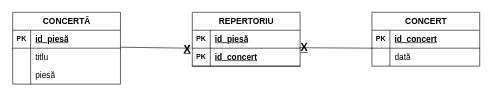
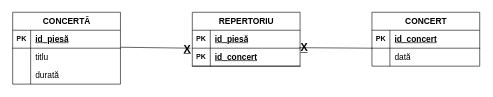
  <mxCell id="0" />
  <mxCell id="1" parent="0" />
  <mxCell id="2" value="&lt;font face=&quot;Helvetica&quot; style=&quot;font-size: 14px;&quot;&gt;CONCERT&lt;span style=&quot;text-align: start; text-wrap: wrap;&quot;&gt;Ă&lt;/span&gt;&lt;/font&gt;" style="shape=table;startSize=30;container=1;collapsible=1;childLayout=tableLayout;fixedRows=1;rowLines=0;fontStyle=1;align=center;resizeLast=1;html=1;" vertex="1" parent="1"><mxGeometry x="20" y="20" width="180" height="120" as="geometry" /></mxCell>
  <mxCell id="3" value="" style="shape=tableRow;horizontal=0;startSize=0;swimlaneHead=0;swimlaneBody=0;fillColor=none;collapsible=0;dropTarget=0;points=[[0,0.5],[1,0.5]];portConstraint=eastwest;top=0;left=0;right=0;bottom=1;" vertex="1" parent="2"><mxGeometry y="30" width="180" height="30" as="geometry" /></mxCell>
  <mxCell id="4" value="PK" style="shape=partialRectangle;connectable=0;fillColor=none;top=0;left=0;bottom=0;right=0;fontStyle=1;overflow=hidden;whiteSpace=wrap;html=1;" vertex="1" parent="3"><mxGeometry width="30" height="30" as="geometry"><mxRectangle width="30" height="30" as="alternateBounds" /></mxGeometry></mxCell>
  <mxCell id="5" value="&lt;font face=&quot;Helvetica&quot; style=&quot;font-size: 14px;&quot;&gt;id_piesă&lt;/font&gt;" style="shape=partialRectangle;connectable=0;fillColor=none;top=0;left=0;bottom=0;right=0;align=left;spacingLeft=6;fontStyle=5;overflow=hidden;whiteSpace=wrap;html=1;" vertex="1" parent="3"><mxGeometry x="30" width="150" height="30" as="geometry"><mxRectangle width="150" height="30" as="alternateBounds" /></mxGeometry></mxCell>
  <mxCell id="6" value="" style="shape=tableRow;horizontal=0;startSize=0;swimlaneHead=0;swimlaneBody=0;fillColor=none;collapsible=0;dropTarget=0;points=[[0,0.5],[1,0.5]];portConstraint=eastwest;top=0;left=0;right=0;bottom=0;" vertex="1" parent="2"><mxGeometry y="60" width="180" height="30" as="geometry" /></mxCell>
  <mxCell id="7" value="" style="shape=partialRectangle;connectable=0;fillColor=none;top=0;left=0;bottom=0;right=0;editable=1;overflow=hidden;whiteSpace=wrap;html=1;" vertex="1" parent="6"><mxGeometry width="30" height="30" as="geometry"><mxRectangle width="30" height="30" as="alternateBounds" /></mxGeometry></mxCell>
  <mxCell id="8" value="&lt;font face=&quot;Helvetica&quot; style=&quot;font-size: 14px;&quot;&gt;titlu&lt;/font&gt;" style="shape=partialRectangle;connectable=0;fillColor=none;top=0;left=0;bottom=0;right=0;align=left;spacingLeft=6;overflow=hidden;whiteSpace=wrap;html=1;" vertex="1" parent="6"><mxGeometry x="30" width="150" height="30" as="geometry"><mxRectangle width="150" height="30" as="alternateBounds" /></mxGeometry></mxCell>
  <mxCell id="9" value="" style="shape=tableRow;horizontal=0;startSize=0;swimlaneHead=0;swimlaneBody=0;fillColor=none;collapsible=0;dropTarget=0;points=[[0,0.5],[1,0.5]];portConstraint=eastwest;top=0;left=0;right=0;bottom=0;" vertex="1" parent="2"><mxGeometry y="90" width="180" height="30" as="geometry" /></mxCell>
  <mxCell id="10" value="" style="shape=partialRectangle;connectable=0;fillColor=none;top=0;left=0;bottom=0;right=0;editable=1;overflow=hidden;whiteSpace=wrap;html=1;" vertex="1" parent="9"><mxGeometry width="30" height="30" as="geometry"><mxRectangle width="30" height="30" as="alternateBounds" /></mxGeometry></mxCell>
- <mxCell id="11" value="&lt;font face=&quot;Helvetica&quot; style=&quot;font-size: 14px;&quot;&gt;piesă&lt;/font&gt;" style="shape=partialRectangle;connectable=0;fillColor=none;top=0;left=0;bottom=0;right=0;align=left;spacingLeft=6;overflow=hidden;whiteSpace=wrap;html=1;" vertex="1" parent="9"><mxGeometry x="30" width="150" height="30" as="geometry"><mxRectangle width="150" height="30" as="alternateBounds" /></mxGeometry></mxCell>
+ <mxCell id="11" value="&lt;font face=&quot;Helvetica&quot; style=&quot;font-size: 14px;&quot;&gt;durată&lt;/font&gt;" style="shape=partialRectangle;connectable=0;fillColor=none;top=0;left=0;bottom=0;right=0;align=left;spacingLeft=6;overflow=hidden;whiteSpace=wrap;html=1;" vertex="1" parent="9"><mxGeometry x="30" width="150" height="30" as="geometry"><mxRectangle width="150" height="30" as="alternateBounds" /></mxGeometry></mxCell>
  <mxCell id="12" value="&lt;font style=&quot;font-size: 14px;&quot;&gt;CONCERT&lt;/font&gt;" style="shape=table;startSize=30;container=1;collapsible=1;childLayout=tableLayout;fixedRows=1;rowLines=0;fontStyle=1;align=center;resizeLast=1;html=1;" vertex="1" parent="1"><mxGeometry x="620" y="20" width="180" height="90" as="geometry" /></mxCell>
  <mxCell id="13" value="" style="shape=tableRow;horizontal=0;startSize=0;swimlaneHead=0;swimlaneBody=0;fillColor=none;collapsible=0;dropTarget=0;points=[[0,0.5],[1,0.5]];portConstraint=eastwest;top=0;left=0;right=0;bottom=1;" vertex="1" parent="12"><mxGeometry y="30" width="180" height="30" as="geometry" /></mxCell>
  <mxCell id="14" value="PK" style="shape=partialRectangle;connectable=0;fillColor=none;top=0;left=0;bottom=0;right=0;fontStyle=1;overflow=hidden;whiteSpace=wrap;html=1;" vertex="1" parent="13"><mxGeometry width="30" height="30" as="geometry"><mxRectangle width="30" height="30" as="alternateBounds" /></mxGeometry></mxCell>
  <mxCell id="15" value="&lt;font face=&quot;Helvetica&quot; style=&quot;font-size: 14px;&quot;&gt;id_concert&lt;/font&gt;" style="shape=partialRectangle;connectable=0;fillColor=none;top=0;left=0;bottom=0;right=0;align=left;spacingLeft=6;fontStyle=5;overflow=hidden;whiteSpace=wrap;html=1;" vertex="1" parent="13"><mxGeometry x="30" width="150" height="30" as="geometry"><mxRectangle width="150" height="30" as="alternateBounds" /></mxGeometry></mxCell>
  <mxCell id="16" value="" style="shape=tableRow;horizontal=0;startSize=0;swimlaneHead=0;swimlaneBody=0;fillColor=none;collapsible=0;dropTarget=0;points=[[0,0.5],[1,0.5]];portConstraint=eastwest;top=0;left=0;right=0;bottom=0;" vertex="1" parent="12"><mxGeometry y="60" width="180" height="30" as="geometry" /></mxCell>
  <mxCell id="17" value="" style="shape=partialRectangle;connectable=0;fillColor=none;top=0;left=0;bottom=0;right=0;editable=1;overflow=hidden;whiteSpace=wrap;html=1;" vertex="1" parent="16"><mxGeometry width="30" height="30" as="geometry"><mxRectangle width="30" height="30" as="alternateBounds" /></mxGeometry></mxCell>
  <mxCell id="18" value="&lt;span style=&quot;font-size: 14px;&quot;&gt;dată&lt;/span&gt;" style="shape=partialRectangle;connectable=0;fillColor=none;top=0;left=0;bottom=0;right=0;align=left;spacingLeft=6;overflow=hidden;whiteSpace=wrap;html=1;" vertex="1" parent="16"><mxGeometry x="30" width="150" height="30" as="geometry"><mxRectangle width="150" height="30" as="alternateBounds" /></mxGeometry></mxCell>
  <mxCell id="19" value="&lt;font style=&quot;font-size: 14px;&quot;&gt;REPERTORIU&lt;/font&gt;" style="shape=table;startSize=30;container=1;collapsible=1;childLayout=tableLayout;fixedRows=1;rowLines=0;fontStyle=1;align=center;resizeLast=1;html=1;rounded=0;shadow=0;" vertex="1" parent="1"><mxGeometry x="320" y="20" width="180" height="90" as="geometry" /></mxCell>
  <mxCell id="20" value="" style="shape=tableRow;horizontal=0;startSize=0;swimlaneHead=0;swimlaneBody=0;fillColor=none;collapsible=0;dropTarget=0;points=[[0,0.5],[1,0.5]];portConstraint=eastwest;top=0;left=0;right=0;bottom=1;" vertex="1" parent="19"><mxGeometry y="30" width="180" height="30" as="geometry" /></mxCell>
  <mxCell id="21" value="PK" style="shape=partialRectangle;connectable=0;fillColor=none;top=0;left=0;bottom=0;right=0;fontStyle=1;overflow=hidden;whiteSpace=wrap;html=1;" vertex="1" parent="20"><mxGeometry width="30" height="30" as="geometry"><mxRectangle width="30" height="30" as="alternateBounds" /></mxGeometry></mxCell>
  <mxCell id="22" value="&lt;span style=&quot;font-size: 14px;&quot;&gt;id_piesă&lt;/span&gt;" style="shape=partialRectangle;connectable=0;fillColor=none;top=0;left=0;bottom=0;right=0;align=left;spacingLeft=6;fontStyle=5;overflow=hidden;whiteSpace=wrap;html=1;" vertex="1" parent="20"><mxGeometry x="30" width="150" height="30" as="geometry"><mxRectangle width="150" height="30" as="alternateBounds" /></mxGeometry></mxCell>
  <mxCell id="23" value="" style="shape=tableRow;horizontal=0;startSize=0;swimlaneHead=0;swimlaneBody=0;fillColor=none;collapsible=0;dropTarget=0;points=[[0,0.5],[1,0.5]];portConstraint=eastwest;top=0;left=0;right=0;bottom=1;" vertex="1" parent="19"><mxGeometry y="60" width="180" height="30" as="geometry" /></mxCell>
  <mxCell id="24" value="PK" style="shape=partialRectangle;connectable=0;fillColor=none;top=0;left=0;bottom=0;right=0;fontStyle=1;overflow=hidden;whiteSpace=wrap;html=1;" vertex="1" parent="23"><mxGeometry width="30" height="30" as="geometry"><mxRectangle width="30" height="30" as="alternateBounds" /></mxGeometry></mxCell>
  <mxCell id="25" value="&lt;span style=&quot;font-size: 14px;&quot;&gt;id_concert&lt;/span&gt;" style="shape=partialRectangle;connectable=0;fillColor=none;top=0;left=0;bottom=0;right=0;align=left;spacingLeft=6;fontStyle=5;overflow=hidden;whiteSpace=wrap;html=1;" vertex="1" parent="23"><mxGeometry x="30" width="150" height="30" as="geometry"><mxRectangle width="150" height="30" as="alternateBounds" /></mxGeometry></mxCell>
  <mxCell id="26" value="" style="endArrow=none;html=1;rounded=0;exitX=1.002;exitY=-0.053;exitDx=0;exitDy=0;exitPerimeter=0;entryX=-0.016;entryY=0;entryDx=0;entryDy=0;entryPerimeter=0;" edge="1" parent="1" source="6" target="23"><mxGeometry relative="1" as="geometry"><mxPoint x="320" y="170" as="sourcePoint" /><mxPoint x="480" y="170" as="targetPoint" /></mxGeometry></mxCell>
  <mxCell id="27" value="" style="endArrow=none;html=1;rounded=0;exitX=0.993;exitY=-0.027;exitDx=0;exitDy=0;exitPerimeter=0;entryX=0.002;entryY=1;entryDx=0;entryDy=0;entryPerimeter=0;" edge="1" parent="1" source="23" target="13"><mxGeometry relative="1" as="geometry"><mxPoint x="500" y="70" as="sourcePoint" /><mxPoint x="617" y="72" as="targetPoint" /></mxGeometry></mxCell>
  <mxCell id="28" value="&lt;font style=&quot;font-size: 18px;&quot;&gt;&lt;b&gt;&lt;u&gt;X&lt;/u&gt;&lt;/b&gt;&lt;/font&gt;" style="text;html=1;align=center;verticalAlign=middle;whiteSpace=wrap;rounded=0;" vertex="1" parent="1"><mxGeometry x="282" y="67" width="60" height="30" as="geometry" /></mxCell>
  <mxCell id="29" value="&lt;font style=&quot;font-size: 18px;&quot;&gt;&lt;b&gt;&lt;u&gt;X&lt;/u&gt;&lt;/b&gt;&lt;/font&gt;" style="text;html=1;align=center;verticalAlign=middle;whiteSpace=wrap;rounded=0;" vertex="1" parent="1"><mxGeometry x="477" y="65" width="60" height="30" as="geometry" /></mxCell>
